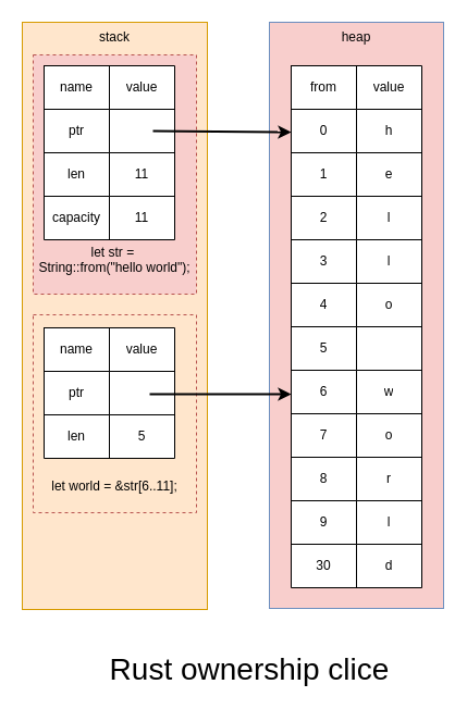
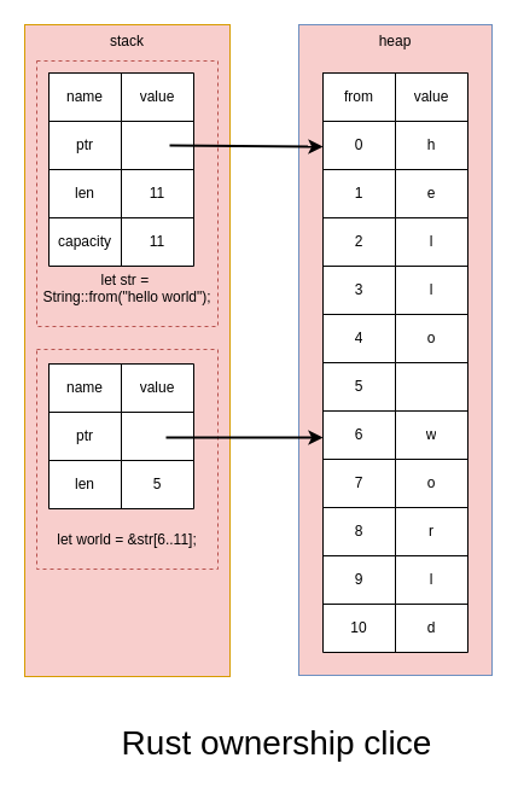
  <mxCell id="0" />
  <mxCell id="1" parent="0" />
- <mxCell id="2" value="stack" style="rounded=0;whiteSpace=wrap;html=1;align=center;verticalAlign=top;fillColor=#ffe6cc;strokeColor=#d79b00;" vertex="1" parent="1"><mxGeometry x="20" y="20" width="170" height="540" as="geometry" /></mxCell>
+ <mxCell id="2" value="stack" style="rounded=0;whiteSpace=wrap;html=1;align=center;verticalAlign=top;fillColor=#f8cecc;strokeColor=#d79b00;" vertex="1" parent="1"><mxGeometry x="20" y="20" width="170" height="540" as="geometry" /></mxCell>
  <mxCell id="3" value="heap" style="rounded=0;whiteSpace=wrap;html=1;verticalAlign=top;fillColor=#f8cecc;strokeColor=#6c8ebf;" vertex="1" parent="1"><mxGeometry x="247" y="20" width="160" height="539" as="geometry" /></mxCell>
  <mxCell id="4" value="let str =&amp;nbsp;&lt;div&gt;String::from(&quot;hello world&quot;);&lt;/div&gt;&lt;div&gt;&lt;br&gt;&lt;/div&gt;" style="rounded=0;whiteSpace=wrap;html=1;verticalAlign=bottom;fillColor=#f8cecc;strokeColor=#b85450;dashed=1;" vertex="1" parent="1"><mxGeometry x="30" y="50" width="150" height="220" as="geometry" /></mxCell>
  <mxCell id="5" value="" style="shape=table;startSize=0;container=1;collapsible=0;childLayout=tableLayout;" vertex="1" parent="1"><mxGeometry x="40" y="60" width="120" height="160" as="geometry" /></mxCell>
  <mxCell id="6" value="" style="shape=tableRow;horizontal=0;startSize=0;swimlaneHead=0;swimlaneBody=0;strokeColor=inherit;top=0;left=0;bottom=0;right=0;collapsible=0;dropTarget=0;fillColor=none;points=[[0,0.5],[1,0.5]];portConstraint=eastwest;" vertex="1" parent="5"><mxGeometry width="120" height="40" as="geometry" /></mxCell>
  <mxCell id="7" value="name" style="shape=partialRectangle;html=1;whiteSpace=wrap;connectable=0;strokeColor=inherit;overflow=hidden;fillColor=none;top=0;left=0;bottom=0;right=0;pointerEvents=1;" vertex="1" parent="6"><mxGeometry width="60" height="40" as="geometry"><mxRectangle width="60" height="40" as="alternateBounds" /></mxGeometry></mxCell>
  <mxCell id="8" value="value" style="shape=partialRectangle;html=1;whiteSpace=wrap;connectable=0;strokeColor=inherit;overflow=hidden;fillColor=none;top=0;left=0;bottom=0;right=0;pointerEvents=1;" vertex="1" parent="6"><mxGeometry x="60" width="60" height="40" as="geometry"><mxRectangle width="60" height="40" as="alternateBounds" /></mxGeometry></mxCell>
  <mxCell id="9" value="" style="shape=tableRow;horizontal=0;startSize=0;swimlaneHead=0;swimlaneBody=0;strokeColor=inherit;top=0;left=0;bottom=0;right=0;collapsible=0;dropTarget=0;fillColor=none;points=[[0,0.5],[1,0.5]];portConstraint=eastwest;" vertex="1" parent="5"><mxGeometry y="40" width="120" height="40" as="geometry" /></mxCell>
  <mxCell id="10" value="ptr" style="shape=partialRectangle;html=1;whiteSpace=wrap;connectable=0;strokeColor=inherit;overflow=hidden;fillColor=none;top=0;left=0;bottom=0;right=0;pointerEvents=1;" vertex="1" parent="9"><mxGeometry width="60" height="40" as="geometry"><mxRectangle width="60" height="40" as="alternateBounds" /></mxGeometry></mxCell>
  <mxCell id="11" value="" style="shape=partialRectangle;html=1;whiteSpace=wrap;connectable=0;strokeColor=inherit;overflow=hidden;fillColor=none;top=0;left=0;bottom=0;right=0;pointerEvents=1;" vertex="1" parent="9"><mxGeometry x="60" width="60" height="40" as="geometry"><mxRectangle width="60" height="40" as="alternateBounds" /></mxGeometry></mxCell>
  <mxCell id="12" value="" style="shape=tableRow;horizontal=0;startSize=0;swimlaneHead=0;swimlaneBody=0;strokeColor=inherit;top=0;left=0;bottom=0;right=0;collapsible=0;dropTarget=0;fillColor=none;points=[[0,0.5],[1,0.5]];portConstraint=eastwest;" vertex="1" parent="5"><mxGeometry y="80" width="120" height="40" as="geometry" /></mxCell>
  <mxCell id="13" value="len" style="shape=partialRectangle;html=1;whiteSpace=wrap;connectable=0;strokeColor=inherit;overflow=hidden;fillColor=none;top=0;left=0;bottom=0;right=0;pointerEvents=1;" vertex="1" parent="12"><mxGeometry width="60" height="40" as="geometry"><mxRectangle width="60" height="40" as="alternateBounds" /></mxGeometry></mxCell>
  <mxCell id="14" value="11" style="shape=partialRectangle;html=1;whiteSpace=wrap;connectable=0;strokeColor=inherit;overflow=hidden;fillColor=none;top=0;left=0;bottom=0;right=0;pointerEvents=1;" vertex="1" parent="12"><mxGeometry x="60" width="60" height="40" as="geometry"><mxRectangle width="60" height="40" as="alternateBounds" /></mxGeometry></mxCell>
  <mxCell id="15" value="" style="shape=tableRow;horizontal=0;startSize=0;swimlaneHead=0;swimlaneBody=0;strokeColor=inherit;top=0;left=0;bottom=0;right=0;collapsible=0;dropTarget=0;fillColor=none;points=[[0,0.5],[1,0.5]];portConstraint=eastwest;" vertex="1" parent="5"><mxGeometry y="120" width="120" height="40" as="geometry" /></mxCell>
  <mxCell id="16" value="capacity" style="shape=partialRectangle;html=1;whiteSpace=wrap;connectable=0;strokeColor=inherit;overflow=hidden;fillColor=none;top=0;left=0;bottom=0;right=0;pointerEvents=1;" vertex="1" parent="15"><mxGeometry width="60" height="40" as="geometry"><mxRectangle width="60" height="40" as="alternateBounds" /></mxGeometry></mxCell>
  <mxCell id="17" value="11" style="shape=partialRectangle;html=1;whiteSpace=wrap;connectable=0;strokeColor=inherit;overflow=hidden;fillColor=none;top=0;left=0;bottom=0;right=0;pointerEvents=1;" vertex="1" parent="15"><mxGeometry x="60" width="60" height="40" as="geometry"><mxRectangle width="60" height="40" as="alternateBounds" /></mxGeometry></mxCell>
  <mxCell id="18" value="" style="endArrow=classic;html=1;rounded=0;entryX=0;entryY=0.5;entryDx=0;entryDy=0;strokeWidth=2;" edge="1" parent="1"><mxGeometry width="50" height="50" relative="1" as="geometry"><mxPoint x="140" y="120" as="sourcePoint" /><mxPoint x="267" y="121" as="targetPoint" /></mxGeometry></mxCell>
- <mxCell id="19" value="let world = &amp;amp;str[6..11];&lt;div&gt;&lt;br&gt;&lt;/div&gt;" style="rounded=0;whiteSpace=wrap;html=1;verticalAlign=bottom;fillColor=#ffe6cc;strokeColor=#b85450;dashed=1;" vertex="1" parent="1"><mxGeometry x="30" y="289" width="150" height="182" as="geometry" /></mxCell>
+ <mxCell id="19" value="let world = &amp;amp;str[6..11];&lt;div&gt;&lt;br&gt;&lt;/div&gt;" style="rounded=0;whiteSpace=wrap;html=1;verticalAlign=bottom;fillColor=#f8cecc;strokeColor=#b85450;dashed=1;" vertex="1" parent="1"><mxGeometry x="30" y="289" width="150" height="182" as="geometry" /></mxCell>
  <mxCell id="20" value="Rust ownership clice" style="text;strokeColor=none;align=center;fillColor=none;html=1;verticalAlign=middle;whiteSpace=wrap;rounded=0;fontSize=28;" vertex="1" parent="1"><mxGeometry x="76" y="600" width="306" height="30" as="geometry" /></mxCell>
  <mxCell id="21" value="" style="shape=table;startSize=0;container=1;collapsible=0;childLayout=tableLayout;" vertex="1" parent="1"><mxGeometry x="267" y="60" width="120" height="480" as="geometry" /></mxCell>
  <mxCell id="22" value="" style="shape=tableRow;horizontal=0;startSize=0;swimlaneHead=0;swimlaneBody=0;strokeColor=inherit;top=0;left=0;bottom=0;right=0;collapsible=0;dropTarget=0;fillColor=none;points=[[0,0.5],[1,0.5]];portConstraint=eastwest;" vertex="1" parent="21"><mxGeometry width="120" height="40" as="geometry" /></mxCell>
  <mxCell id="23" value="from" style="shape=partialRectangle;html=1;whiteSpace=wrap;connectable=0;strokeColor=inherit;overflow=hidden;fillColor=none;top=0;left=0;bottom=0;right=0;pointerEvents=1;" vertex="1" parent="22"><mxGeometry width="60" height="40" as="geometry"><mxRectangle width="60" height="40" as="alternateBounds" /></mxGeometry></mxCell>
  <mxCell id="24" value="value" style="shape=partialRectangle;html=1;whiteSpace=wrap;connectable=0;strokeColor=inherit;overflow=hidden;fillColor=none;top=0;left=0;bottom=0;right=0;pointerEvents=1;" vertex="1" parent="22"><mxGeometry x="60" width="60" height="40" as="geometry"><mxRectangle width="60" height="40" as="alternateBounds" /></mxGeometry></mxCell>
  <mxCell id="25" value="" style="shape=tableRow;horizontal=0;startSize=0;swimlaneHead=0;swimlaneBody=0;strokeColor=inherit;top=0;left=0;bottom=0;right=0;collapsible=0;dropTarget=0;fillColor=none;points=[[0,0.5],[1,0.5]];portConstraint=eastwest;" vertex="1" parent="21"><mxGeometry y="40" width="120" height="40" as="geometry" /></mxCell>
  <mxCell id="26" value="0" style="shape=partialRectangle;html=1;whiteSpace=wrap;connectable=0;strokeColor=inherit;overflow=hidden;fillColor=none;top=0;left=0;bottom=0;right=0;pointerEvents=1;" vertex="1" parent="25"><mxGeometry width="60" height="40" as="geometry"><mxRectangle width="60" height="40" as="alternateBounds" /></mxGeometry></mxCell>
  <mxCell id="27" value="h" style="shape=partialRectangle;html=1;whiteSpace=wrap;connectable=0;strokeColor=inherit;overflow=hidden;fillColor=none;top=0;left=0;bottom=0;right=0;pointerEvents=1;" vertex="1" parent="25"><mxGeometry x="60" width="60" height="40" as="geometry"><mxRectangle width="60" height="40" as="alternateBounds" /></mxGeometry></mxCell>
  <mxCell id="28" value="" style="shape=tableRow;horizontal=0;startSize=0;swimlaneHead=0;swimlaneBody=0;strokeColor=inherit;top=0;left=0;bottom=0;right=0;collapsible=0;dropTarget=0;fillColor=none;points=[[0,0.5],[1,0.5]];portConstraint=eastwest;" vertex="1" parent="21"><mxGeometry y="80" width="120" height="40" as="geometry" /></mxCell>
  <mxCell id="29" value="1" style="shape=partialRectangle;html=1;whiteSpace=wrap;connectable=0;strokeColor=inherit;overflow=hidden;fillColor=none;top=0;left=0;bottom=0;right=0;pointerEvents=1;" vertex="1" parent="28"><mxGeometry width="60" height="40" as="geometry"><mxRectangle width="60" height="40" as="alternateBounds" /></mxGeometry></mxCell>
  <mxCell id="30" value="e" style="shape=partialRectangle;html=1;whiteSpace=wrap;connectable=0;strokeColor=inherit;overflow=hidden;fillColor=none;top=0;left=0;bottom=0;right=0;pointerEvents=1;" vertex="1" parent="28"><mxGeometry x="60" width="60" height="40" as="geometry"><mxRectangle width="60" height="40" as="alternateBounds" /></mxGeometry></mxCell>
  <mxCell id="31" value="" style="shape=tableRow;horizontal=0;startSize=0;swimlaneHead=0;swimlaneBody=0;strokeColor=inherit;top=0;left=0;bottom=0;right=0;collapsible=0;dropTarget=0;fillColor=none;points=[[0,0.5],[1,0.5]];portConstraint=eastwest;" vertex="1" parent="21"><mxGeometry y="120" width="120" height="40" as="geometry" /></mxCell>
  <mxCell id="32" value="2" style="shape=partialRectangle;html=1;whiteSpace=wrap;connectable=0;strokeColor=inherit;overflow=hidden;fillColor=none;top=0;left=0;bottom=0;right=0;pointerEvents=1;" vertex="1" parent="31"><mxGeometry width="60" height="40" as="geometry"><mxRectangle width="60" height="40" as="alternateBounds" /></mxGeometry></mxCell>
  <mxCell id="33" value="l" style="shape=partialRectangle;html=1;whiteSpace=wrap;connectable=0;strokeColor=inherit;overflow=hidden;fillColor=none;top=0;left=0;bottom=0;right=0;pointerEvents=1;" vertex="1" parent="31"><mxGeometry x="60" width="60" height="40" as="geometry"><mxRectangle width="60" height="40" as="alternateBounds" /></mxGeometry></mxCell>
  <mxCell id="34" value="" style="shape=tableRow;horizontal=0;startSize=0;swimlaneHead=0;swimlaneBody=0;strokeColor=inherit;top=0;left=0;bottom=0;right=0;collapsible=0;dropTarget=0;fillColor=none;points=[[0,0.5],[1,0.5]];portConstraint=eastwest;" vertex="1" parent="21"><mxGeometry y="160" width="120" height="40" as="geometry" /></mxCell>
  <mxCell id="35" value="3" style="shape=partialRectangle;html=1;whiteSpace=wrap;connectable=0;strokeColor=inherit;overflow=hidden;fillColor=none;top=0;left=0;bottom=0;right=0;pointerEvents=1;" vertex="1" parent="34"><mxGeometry width="60" height="40" as="geometry"><mxRectangle width="60" height="40" as="alternateBounds" /></mxGeometry></mxCell>
  <mxCell id="36" value="l" style="shape=partialRectangle;html=1;whiteSpace=wrap;connectable=0;strokeColor=inherit;overflow=hidden;fillColor=none;top=0;left=0;bottom=0;right=0;pointerEvents=1;" vertex="1" parent="34"><mxGeometry x="60" width="60" height="40" as="geometry"><mxRectangle width="60" height="40" as="alternateBounds" /></mxGeometry></mxCell>
  <mxCell id="37" value="" style="shape=tableRow;horizontal=0;startSize=0;swimlaneHead=0;swimlaneBody=0;strokeColor=inherit;top=0;left=0;bottom=0;right=0;collapsible=0;dropTarget=0;fillColor=none;points=[[0,0.5],[1,0.5]];portConstraint=eastwest;" vertex="1" parent="21"><mxGeometry y="200" width="120" height="40" as="geometry" /></mxCell>
  <mxCell id="38" value="4" style="shape=partialRectangle;html=1;whiteSpace=wrap;connectable=0;strokeColor=inherit;overflow=hidden;fillColor=none;top=0;left=0;bottom=0;right=0;pointerEvents=1;" vertex="1" parent="37"><mxGeometry width="60" height="40" as="geometry"><mxRectangle width="60" height="40" as="alternateBounds" /></mxGeometry></mxCell>
  <mxCell id="39" value="o" style="shape=partialRectangle;html=1;whiteSpace=wrap;connectable=0;strokeColor=inherit;overflow=hidden;fillColor=none;top=0;left=0;bottom=0;right=0;pointerEvents=1;" vertex="1" parent="37"><mxGeometry x="60" width="60" height="40" as="geometry"><mxRectangle width="60" height="40" as="alternateBounds" /></mxGeometry></mxCell>
  <mxCell id="40" value="" style="shape=tableRow;horizontal=0;startSize=0;swimlaneHead=0;swimlaneBody=0;strokeColor=inherit;top=0;left=0;bottom=0;right=0;collapsible=0;dropTarget=0;fillColor=none;points=[[0,0.5],[1,0.5]];portConstraint=eastwest;" vertex="1" parent="21"><mxGeometry y="240" width="120" height="40" as="geometry" /></mxCell>
  <mxCell id="41" value="5" style="shape=partialRectangle;html=1;whiteSpace=wrap;connectable=0;strokeColor=inherit;overflow=hidden;fillColor=none;top=0;left=0;bottom=0;right=0;pointerEvents=1;" vertex="1" parent="40"><mxGeometry width="60" height="40" as="geometry"><mxRectangle width="60" height="40" as="alternateBounds" /></mxGeometry></mxCell>
  <mxCell id="42" value="" style="shape=partialRectangle;html=1;whiteSpace=wrap;connectable=0;strokeColor=inherit;overflow=hidden;fillColor=none;top=0;left=0;bottom=0;right=0;pointerEvents=1;" vertex="1" parent="40"><mxGeometry x="60" width="60" height="40" as="geometry"><mxRectangle width="60" height="40" as="alternateBounds" /></mxGeometry></mxCell>
  <mxCell id="43" value="" style="shape=tableRow;horizontal=0;startSize=0;swimlaneHead=0;swimlaneBody=0;strokeColor=inherit;top=0;left=0;bottom=0;right=0;collapsible=0;dropTarget=0;fillColor=none;points=[[0,0.5],[1,0.5]];portConstraint=eastwest;" vertex="1" parent="21"><mxGeometry y="280" width="120" height="40" as="geometry" /></mxCell>
  <mxCell id="44" value="6" style="shape=partialRectangle;html=1;whiteSpace=wrap;connectable=0;strokeColor=inherit;overflow=hidden;fillColor=none;top=0;left=0;bottom=0;right=0;pointerEvents=1;" vertex="1" parent="43"><mxGeometry width="60" height="40" as="geometry"><mxRectangle width="60" height="40" as="alternateBounds" /></mxGeometry></mxCell>
  <mxCell id="45" value="w" style="shape=partialRectangle;html=1;whiteSpace=wrap;connectable=0;strokeColor=inherit;overflow=hidden;fillColor=none;top=0;left=0;bottom=0;right=0;pointerEvents=1;" vertex="1" parent="43"><mxGeometry x="60" width="60" height="40" as="geometry"><mxRectangle width="60" height="40" as="alternateBounds" /></mxGeometry></mxCell>
  <mxCell id="46" value="" style="shape=tableRow;horizontal=0;startSize=0;swimlaneHead=0;swimlaneBody=0;strokeColor=inherit;top=0;left=0;bottom=0;right=0;collapsible=0;dropTarget=0;fillColor=none;points=[[0,0.5],[1,0.5]];portConstraint=eastwest;" vertex="1" parent="21"><mxGeometry y="320" width="120" height="40" as="geometry" /></mxCell>
  <mxCell id="47" value="7" style="shape=partialRectangle;html=1;whiteSpace=wrap;connectable=0;strokeColor=inherit;overflow=hidden;fillColor=none;top=0;left=0;bottom=0;right=0;pointerEvents=1;" vertex="1" parent="46"><mxGeometry width="60" height="40" as="geometry"><mxRectangle width="60" height="40" as="alternateBounds" /></mxGeometry></mxCell>
  <mxCell id="48" value="o" style="shape=partialRectangle;html=1;whiteSpace=wrap;connectable=0;strokeColor=inherit;overflow=hidden;fillColor=none;top=0;left=0;bottom=0;right=0;pointerEvents=1;" vertex="1" parent="46"><mxGeometry x="60" width="60" height="40" as="geometry"><mxRectangle width="60" height="40" as="alternateBounds" /></mxGeometry></mxCell>
  <mxCell id="49" value="" style="shape=tableRow;horizontal=0;startSize=0;swimlaneHead=0;swimlaneBody=0;strokeColor=inherit;top=0;left=0;bottom=0;right=0;collapsible=0;dropTarget=0;fillColor=none;points=[[0,0.5],[1,0.5]];portConstraint=eastwest;" vertex="1" parent="21"><mxGeometry y="360" width="120" height="40" as="geometry" /></mxCell>
  <mxCell id="50" value="8" style="shape=partialRectangle;html=1;whiteSpace=wrap;connectable=0;strokeColor=inherit;overflow=hidden;fillColor=none;top=0;left=0;bottom=0;right=0;pointerEvents=1;" vertex="1" parent="49"><mxGeometry width="60" height="40" as="geometry"><mxRectangle width="60" height="40" as="alternateBounds" /></mxGeometry></mxCell>
  <mxCell id="51" value="r" style="shape=partialRectangle;html=1;whiteSpace=wrap;connectable=0;strokeColor=inherit;overflow=hidden;fillColor=none;top=0;left=0;bottom=0;right=0;pointerEvents=1;" vertex="1" parent="49"><mxGeometry x="60" width="60" height="40" as="geometry"><mxRectangle width="60" height="40" as="alternateBounds" /></mxGeometry></mxCell>
  <mxCell id="52" value="" style="shape=tableRow;horizontal=0;startSize=0;swimlaneHead=0;swimlaneBody=0;strokeColor=inherit;top=0;left=0;bottom=0;right=0;collapsible=0;dropTarget=0;fillColor=none;points=[[0,0.5],[1,0.5]];portConstraint=eastwest;" vertex="1" parent="21"><mxGeometry y="400" width="120" height="40" as="geometry" /></mxCell>
  <mxCell id="53" value="9" style="shape=partialRectangle;html=1;whiteSpace=wrap;connectable=0;strokeColor=inherit;overflow=hidden;fillColor=none;top=0;left=0;bottom=0;right=0;pointerEvents=1;" vertex="1" parent="52"><mxGeometry width="60" height="40" as="geometry"><mxRectangle width="60" height="40" as="alternateBounds" /></mxGeometry></mxCell>
  <mxCell id="54" value="l" style="shape=partialRectangle;html=1;whiteSpace=wrap;connectable=0;strokeColor=inherit;overflow=hidden;fillColor=none;top=0;left=0;bottom=0;right=0;pointerEvents=1;" vertex="1" parent="52"><mxGeometry x="60" width="60" height="40" as="geometry"><mxRectangle width="60" height="40" as="alternateBounds" /></mxGeometry></mxCell>
  <mxCell id="55" value="" style="shape=tableRow;horizontal=0;startSize=0;swimlaneHead=0;swimlaneBody=0;strokeColor=inherit;top=0;left=0;bottom=0;right=0;collapsible=0;dropTarget=0;fillColor=none;points=[[0,0.5],[1,0.5]];portConstraint=eastwest;" vertex="1" parent="21"><mxGeometry y="440" width="120" height="40" as="geometry" /></mxCell>
- <mxCell id="56" value="30" style="shape=partialRectangle;html=1;whiteSpace=wrap;connectable=0;strokeColor=inherit;overflow=hidden;fillColor=none;top=0;left=0;bottom=0;right=0;pointerEvents=1;" vertex="1" parent="55"><mxGeometry width="60" height="40" as="geometry"><mxRectangle width="60" height="40" as="alternateBounds" /></mxGeometry></mxCell>
+ <mxCell id="56" value="10" style="shape=partialRectangle;html=1;whiteSpace=wrap;connectable=0;strokeColor=inherit;overflow=hidden;fillColor=none;top=0;left=0;bottom=0;right=0;pointerEvents=1;" vertex="1" parent="55"><mxGeometry width="60" height="40" as="geometry"><mxRectangle width="60" height="40" as="alternateBounds" /></mxGeometry></mxCell>
  <mxCell id="57" value="d" style="shape=partialRectangle;html=1;whiteSpace=wrap;connectable=0;strokeColor=inherit;overflow=hidden;fillColor=none;top=0;left=0;bottom=0;right=0;pointerEvents=1;" vertex="1" parent="55"><mxGeometry x="60" width="60" height="40" as="geometry"><mxRectangle width="60" height="40" as="alternateBounds" /></mxGeometry></mxCell>
  <mxCell id="58" value="" style="shape=table;startSize=0;container=1;collapsible=0;childLayout=tableLayout;" vertex="1" parent="1"><mxGeometry x="40" y="301" width="120" height="120" as="geometry" /></mxCell>
  <mxCell id="59" value="" style="shape=tableRow;horizontal=0;startSize=0;swimlaneHead=0;swimlaneBody=0;strokeColor=inherit;top=0;left=0;bottom=0;right=0;collapsible=0;dropTarget=0;fillColor=none;points=[[0,0.5],[1,0.5]];portConstraint=eastwest;" vertex="1" parent="58"><mxGeometry width="120" height="40" as="geometry" /></mxCell>
  <mxCell id="60" value="name" style="shape=partialRectangle;html=1;whiteSpace=wrap;connectable=0;strokeColor=inherit;overflow=hidden;fillColor=none;top=0;left=0;bottom=0;right=0;pointerEvents=1;" vertex="1" parent="59"><mxGeometry width="60" height="40" as="geometry"><mxRectangle width="60" height="40" as="alternateBounds" /></mxGeometry></mxCell>
  <mxCell id="61" value="value" style="shape=partialRectangle;html=1;whiteSpace=wrap;connectable=0;strokeColor=inherit;overflow=hidden;fillColor=none;top=0;left=0;bottom=0;right=0;pointerEvents=1;" vertex="1" parent="59"><mxGeometry x="60" width="60" height="40" as="geometry"><mxRectangle width="60" height="40" as="alternateBounds" /></mxGeometry></mxCell>
  <mxCell id="62" value="" style="shape=tableRow;horizontal=0;startSize=0;swimlaneHead=0;swimlaneBody=0;strokeColor=inherit;top=0;left=0;bottom=0;right=0;collapsible=0;dropTarget=0;fillColor=none;points=[[0,0.5],[1,0.5]];portConstraint=eastwest;" vertex="1" parent="58"><mxGeometry y="40" width="120" height="40" as="geometry" /></mxCell>
  <mxCell id="63" value="ptr" style="shape=partialRectangle;html=1;whiteSpace=wrap;connectable=0;strokeColor=inherit;overflow=hidden;fillColor=none;top=0;left=0;bottom=0;right=0;pointerEvents=1;" vertex="1" parent="62"><mxGeometry width="60" height="40" as="geometry"><mxRectangle width="60" height="40" as="alternateBounds" /></mxGeometry></mxCell>
  <mxCell id="64" value="" style="shape=partialRectangle;html=1;whiteSpace=wrap;connectable=0;strokeColor=inherit;overflow=hidden;fillColor=none;top=0;left=0;bottom=0;right=0;pointerEvents=1;" vertex="1" parent="62"><mxGeometry x="60" width="60" height="40" as="geometry"><mxRectangle width="60" height="40" as="alternateBounds" /></mxGeometry></mxCell>
  <mxCell id="65" value="" style="shape=tableRow;horizontal=0;startSize=0;swimlaneHead=0;swimlaneBody=0;strokeColor=inherit;top=0;left=0;bottom=0;right=0;collapsible=0;dropTarget=0;fillColor=none;points=[[0,0.5],[1,0.5]];portConstraint=eastwest;" vertex="1" parent="58"><mxGeometry y="80" width="120" height="40" as="geometry" /></mxCell>
  <mxCell id="66" value="len" style="shape=partialRectangle;html=1;whiteSpace=wrap;connectable=0;strokeColor=inherit;overflow=hidden;fillColor=none;top=0;left=0;bottom=0;right=0;pointerEvents=1;" vertex="1" parent="65"><mxGeometry width="60" height="40" as="geometry"><mxRectangle width="60" height="40" as="alternateBounds" /></mxGeometry></mxCell>
  <mxCell id="67" value="5" style="shape=partialRectangle;html=1;whiteSpace=wrap;connectable=0;strokeColor=inherit;overflow=hidden;fillColor=none;top=0;left=0;bottom=0;right=0;pointerEvents=1;" vertex="1" parent="65"><mxGeometry x="60" width="60" height="40" as="geometry"><mxRectangle width="60" height="40" as="alternateBounds" /></mxGeometry></mxCell>
  <mxCell id="68" value="" style="endArrow=classic;html=1;rounded=0;strokeWidth=2;entryX=0;entryY=0.5;entryDx=0;entryDy=0;" edge="1" parent="1"><mxGeometry width="50" height="50" relative="1" as="geometry"><mxPoint x="137" y="362" as="sourcePoint" /><mxPoint x="267" y="362" as="targetPoint" /></mxGeometry></mxCell>
